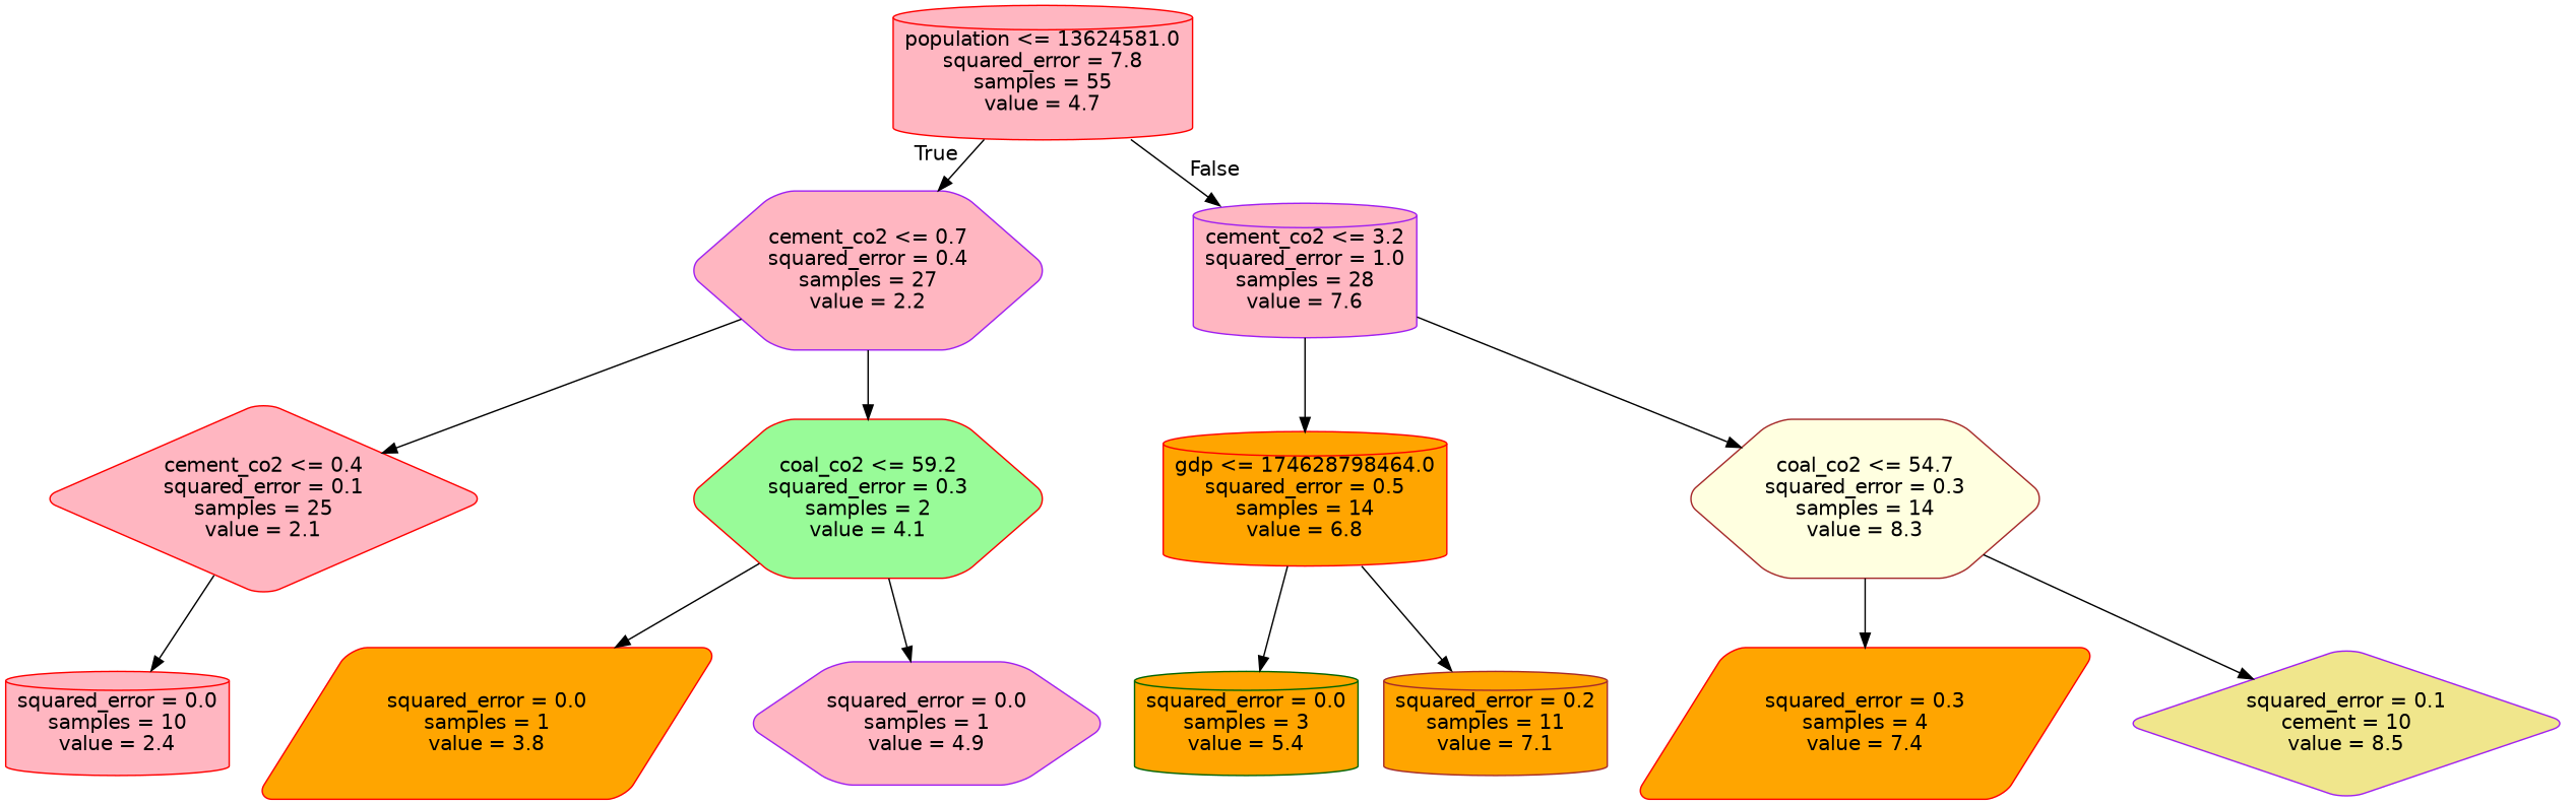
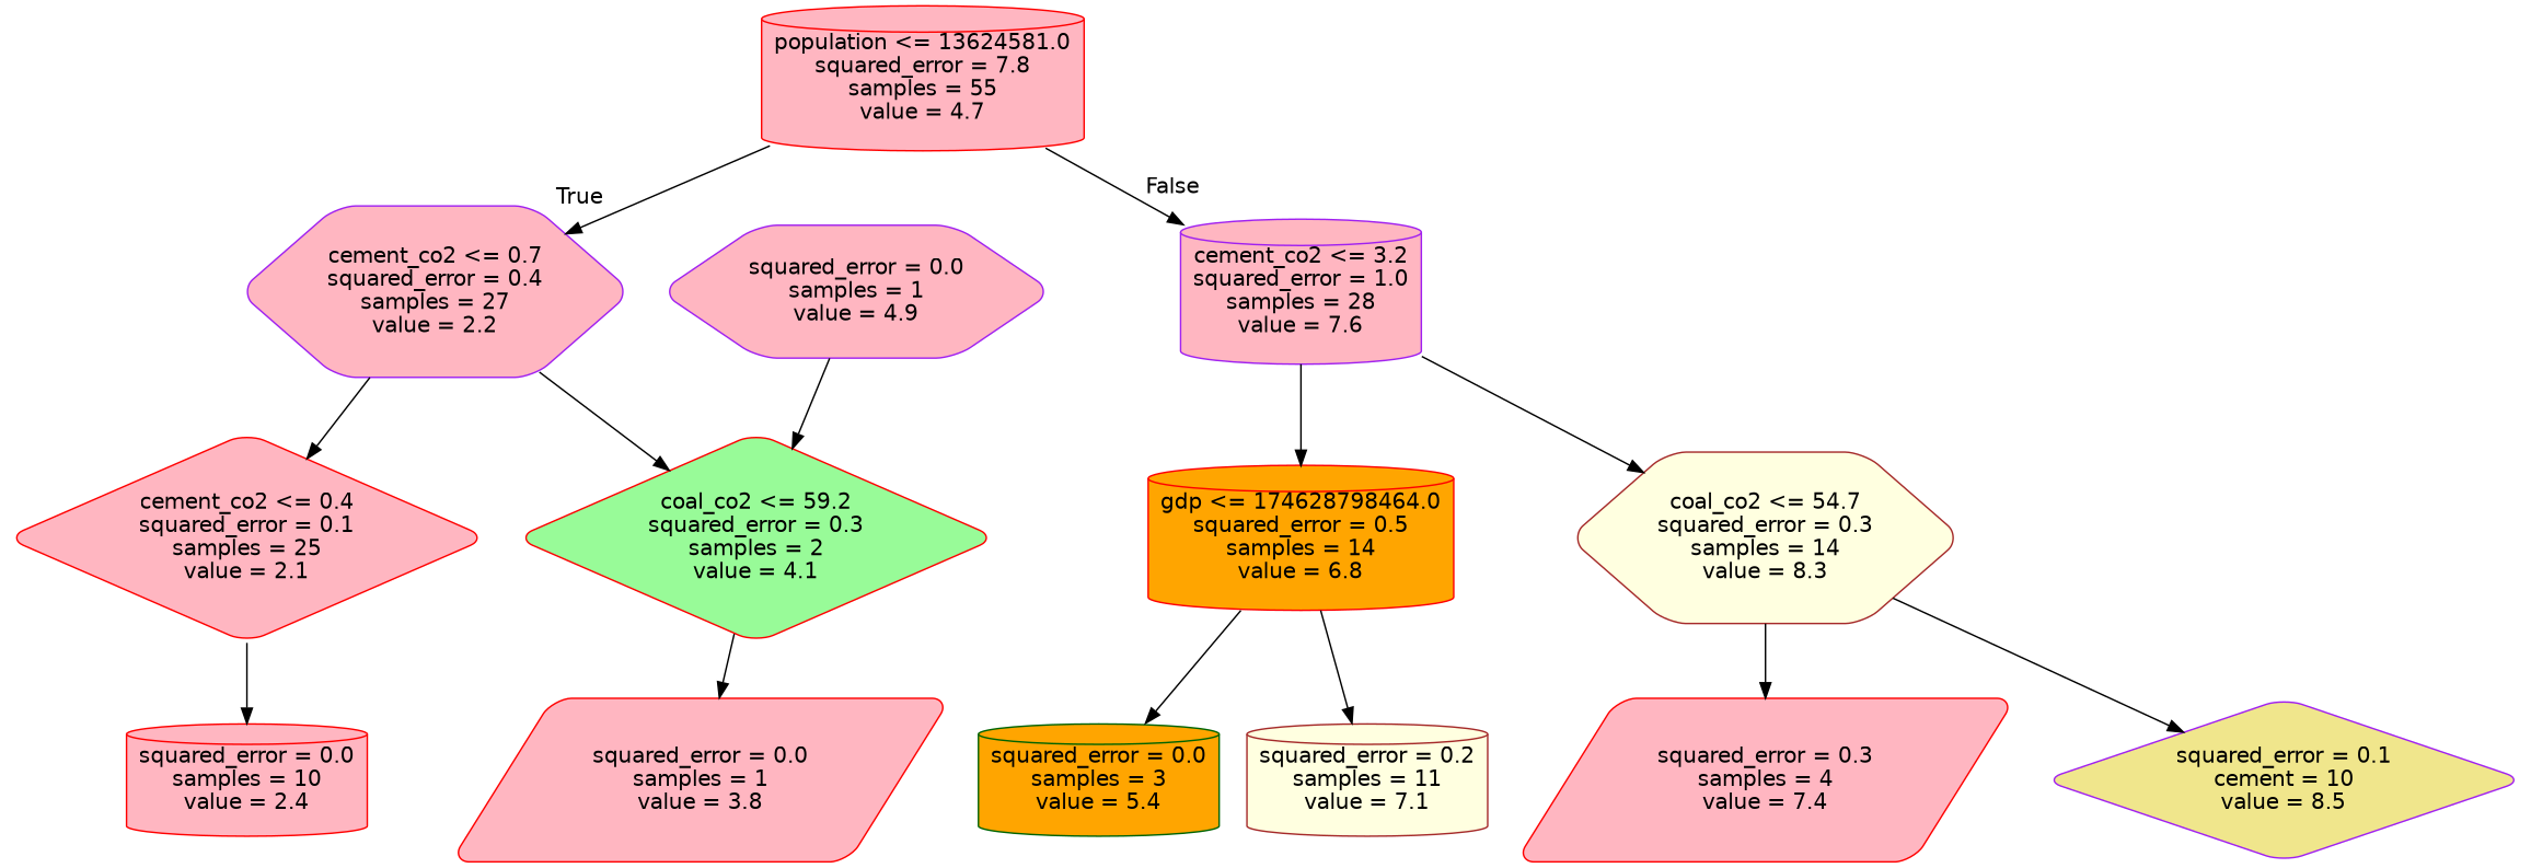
  digraph {
    node [color=red fillcolor=lightpink fontname=helvetica shape=cylinder style="rounded,filled"]
    edge [fontname=helvetica]
    n1 [label="population <= 13624581.0\nsquared_error = 7.8\nsamples = 55\nvalue = 4.7"]
    n2 [color=purple label="cement_co2 <= 0.7\nsquared_error = 0.4\nsamples = 27\nvalue = 2.2" shape=hexagon]
    n3 [color=purple label="cement_co2 <= 3.2\nsquared_error = 1.0\nsamples = 28\nvalue = 7.6"]
    n4 [label="cement_co2 <= 0.4\nsquared_error = 0.1\nsamples = 25\nvalue = 2.1" shape=diamond]
-   n5 [fillcolor=palegreen label="coal_co2 <= 59.2\nsquared_error = 0.3\nsamples = 2\nvalue = 4.1" shape=hexagon]
+   n5 [fillcolor=palegreen label="coal_co2 <= 59.2\nsquared_error = 0.3\nsamples = 2\nvalue = 4.1" shape=diamond]
    n6 [fillcolor=orange label="gdp <= 174628798464.0\nsquared_error = 0.5\nsamples = 14\nvalue = 6.8"]
    n7 [color=brown fillcolor=lightyellow label="coal_co2 <= 54.7\nsquared_error = 0.3\nsamples = 14\nvalue = 8.3" shape=hexagon]
    n8 [label="squared_error = 0.0\nsamples = 10\nvalue = 2.4"]
-   n9 [fillcolor=orange label="squared_error = 0.0\nsamples = 1\nvalue = 3.8" shape=parallelogram]
+   n9 [label="squared_error = 0.0\nsamples = 1\nvalue = 3.8" shape=parallelogram]
    n10 [color=purple label="squared_error = 0.0\nsamples = 1\nvalue = 4.9" shape=hexagon]
    n11 [color=darkgreen fillcolor=orange label="squared_error = 0.0\nsamples = 3\nvalue = 5.4"]
-   n12 [color=brown fillcolor=orange label="squared_error = 0.2\nsamples = 11\nvalue = 7.1"]
-   n13 [fillcolor=orange label="squared_error = 0.3\nsamples = 4\nvalue = 7.4" shape=parallelogram]
+   n12 [color=brown fillcolor=lightyellow label="squared_error = 0.2\nsamples = 11\nvalue = 7.1"]
+   n13 [label="squared_error = 0.3\nsamples = 4\nvalue = 7.4" shape=parallelogram]
    n14 [color=purple fillcolor=khaki label="squared_error = 0.1\ncement = 10\nvalue = 8.5" shape=diamond]
    n1 -> n2 [headlabel=True labelangle=45 labeldistance=2.5]
    n1 -> n3 [headlabel=False labelangle=-45 labeldistance=2.5]
    n2 -> n4
    n2 -> n5
    n3 -> n6
    n3 -> n7
    n4 -> n8
    n5 -> n9
-   n5 -> n10
+   n10 -> n5
    n6 -> n11
    n6 -> n12
    n7 -> n13
    n7 -> n14
  }
